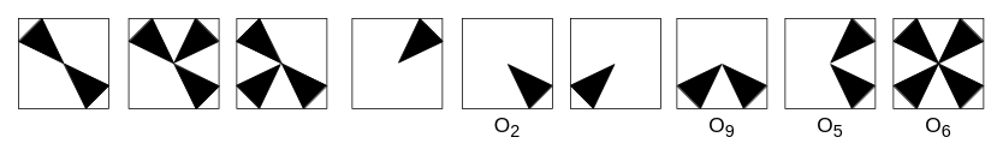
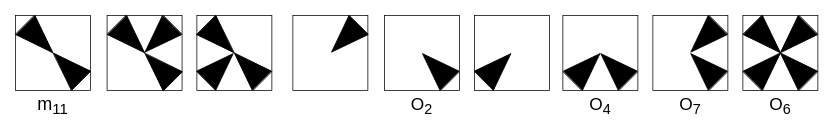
  <mxCell id="0" />
  <mxCell id="1" parent="0" />
  <mxCell id="2" value="" style="group" parent="1" vertex="1" connectable="0"><mxGeometry x="390" y="20" width="100.259" height="100" as="geometry" /></mxCell>
  <mxCell id="3" value="" style="group" parent="2" vertex="1" connectable="0"><mxGeometry width="100.259" height="100" as="geometry" /></mxCell>
  <mxCell id="4" value="" style="whiteSpace=wrap;html=1;aspect=fixed;fillColor=none;" parent="3" vertex="1"><mxGeometry width="100" height="100" as="geometry" /></mxCell>
  <mxCell id="5" value="" style="endArrow=none;html=1;entryX=1;entryY=0.25;entryDx=0;entryDy=0;exitX=0.75;exitY=0;exitDx=0;exitDy=0;" parent="3" source="4" target="4" edge="1"><mxGeometry width="50" height="50" relative="1" as="geometry"><mxPoint x="90" y="210" as="sourcePoint" /><mxPoint x="140" y="160" as="targetPoint" /></mxGeometry></mxCell>
  <mxCell id="6" value="" style="endArrow=none;html=1;entryX=1;entryY=0.25;entryDx=0;entryDy=0;exitX=0;exitY=0.75;exitDx=0;exitDy=0;" parent="3" source="7" target="4" edge="1"><mxGeometry width="50" height="50" relative="1" as="geometry"><mxPoint x="-90" y="260" as="sourcePoint" /><mxPoint x="-40" y="210" as="targetPoint" /></mxGeometry></mxCell>
  <mxCell id="7" value="" style="triangle;whiteSpace=wrap;html=1;fillColor=#000000;rotation=135;" parent="3" vertex="1"><mxGeometry x="44" y="13" width="51" height="36" as="geometry" /></mxCell>
  <mxCell id="8" value="" style="group" parent="1" vertex="1" connectable="0"><mxGeometry x="512.27" y="20" width="100" height="100" as="geometry" /></mxCell>
  <mxCell id="9" value="" style="group" parent="8" vertex="1" connectable="0"><mxGeometry width="100" height="100" as="geometry" /></mxCell>
  <mxCell id="10" value="" style="whiteSpace=wrap;html=1;aspect=fixed;fillColor=none;" parent="9" vertex="1"><mxGeometry width="100" height="100" as="geometry" /></mxCell>
  <mxCell id="11" value="" style="endArrow=none;html=1;entryX=1;entryY=0.75;entryDx=0;entryDy=0;exitX=0.75;exitY=1;exitDx=0;exitDy=0;" parent="9" source="10" target="10" edge="1"><mxGeometry width="50" height="50" relative="1" as="geometry"><mxPoint y="230" as="sourcePoint" /><mxPoint x="50" y="180" as="targetPoint" /></mxGeometry></mxCell>
  <mxCell id="12" value="" style="triangle;whiteSpace=wrap;html=1;fillColor=#000000;rotation=225;" parent="9" vertex="1"><mxGeometry x="43" y="51" width="51" height="36" as="geometry" /></mxCell>
  <mxCell id="13" value="" style="group" parent="1" vertex="1" connectable="0"><mxGeometry x="632.001" y="20" width="100.259" height="100" as="geometry" /></mxCell>
  <mxCell id="14" value="" style="group" parent="13" vertex="1" connectable="0"><mxGeometry width="100.259" height="100" as="geometry" /></mxCell>
  <mxCell id="15" value="" style="whiteSpace=wrap;html=1;aspect=fixed;fillColor=none;" parent="14" vertex="1"><mxGeometry x="0.259" width="100" height="100" as="geometry" /></mxCell>
  <mxCell id="16" value="" style="endArrow=none;html=1;entryX=0.25;entryY=1;entryDx=0;entryDy=0;exitX=0;exitY=0.75;exitDx=0;exitDy=0;" parent="14" source="15" target="15" edge="1"><mxGeometry width="50" height="50" relative="1" as="geometry"><mxPoint x="30.259" y="260" as="sourcePoint" /><mxPoint x="80.259" y="210" as="targetPoint" /></mxGeometry></mxCell>
  <mxCell id="17" value="" style="triangle;whiteSpace=wrap;html=1;fillColor=#000000;rotation=315;" parent="14" vertex="1"><mxGeometry x="5.259" y="51" width="51" height="36" as="geometry" /></mxCell>
  <mxCell id="18" value="" style="group" parent="1" vertex="1" connectable="0"><mxGeometry x="750" y="20" width="100" height="100" as="geometry" /></mxCell>
  <mxCell id="19" value="" style="group" parent="18" vertex="1" connectable="0"><mxGeometry width="100" height="100" as="geometry" /></mxCell>
  <mxCell id="20" value="" style="whiteSpace=wrap;html=1;aspect=fixed;fillColor=none;" parent="19" vertex="1"><mxGeometry width="100" height="100" as="geometry" /></mxCell>
  <mxCell id="21" value="" style="endArrow=none;html=1;entryX=1;entryY=0.75;entryDx=0;entryDy=0;exitX=0.75;exitY=1;exitDx=0;exitDy=0;" parent="19" source="20" target="20" edge="1"><mxGeometry width="50" height="50" relative="1" as="geometry"><mxPoint y="230" as="sourcePoint" /><mxPoint x="50" y="180" as="targetPoint" /></mxGeometry></mxCell>
  <mxCell id="22" value="" style="endArrow=none;html=1;entryX=0.25;entryY=1;entryDx=0;entryDy=0;exitX=0;exitY=0.75;exitDx=0;exitDy=0;" parent="19" source="20" target="20" edge="1"><mxGeometry width="50" height="50" relative="1" as="geometry"><mxPoint x="30" y="260" as="sourcePoint" /><mxPoint x="80" y="210" as="targetPoint" /></mxGeometry></mxCell>
  <mxCell id="23" value="" style="triangle;whiteSpace=wrap;html=1;fillColor=#000000;rotation=315;" parent="19" vertex="1"><mxGeometry x="6" y="51" width="51" height="36" as="geometry" /></mxCell>
  <mxCell id="24" value="" style="triangle;whiteSpace=wrap;html=1;fillColor=#000000;rotation=225;" parent="19" vertex="1"><mxGeometry x="43" y="51" width="51" height="36" as="geometry" /></mxCell>
  <mxCell id="25" value="" style="group" parent="1" vertex="1" connectable="0"><mxGeometry x="870" y="20" width="100" height="100" as="geometry" /></mxCell>
  <mxCell id="26" value="" style="group" parent="25" vertex="1" connectable="0"><mxGeometry width="100" height="100" as="geometry" /></mxCell>
  <mxCell id="27" value="" style="whiteSpace=wrap;html=1;aspect=fixed;fillColor=none;" parent="26" vertex="1"><mxGeometry width="100" height="100" as="geometry" /></mxCell>
  <mxCell id="28" value="" style="endArrow=none;html=1;entryX=1;entryY=0.25;entryDx=0;entryDy=0;exitX=0.75;exitY=0;exitDx=0;exitDy=0;" parent="26" source="27" target="27" edge="1"><mxGeometry width="50" height="50" relative="1" as="geometry"><mxPoint x="90" y="210" as="sourcePoint" /><mxPoint x="140" y="160" as="targetPoint" /></mxGeometry></mxCell>
  <mxCell id="29" value="" style="endArrow=none;html=1;entryX=1;entryY=0.75;entryDx=0;entryDy=0;exitX=0.75;exitY=1;exitDx=0;exitDy=0;" parent="26" source="27" target="27" edge="1"><mxGeometry width="50" height="50" relative="1" as="geometry"><mxPoint y="230" as="sourcePoint" /><mxPoint x="50" y="180" as="targetPoint" /></mxGeometry></mxCell>
  <mxCell id="30" value="" style="triangle;whiteSpace=wrap;html=1;fillColor=#000000;rotation=135;" parent="26" vertex="1"><mxGeometry x="43" y="13" width="51" height="36" as="geometry" /></mxCell>
  <mxCell id="31" value="" style="triangle;whiteSpace=wrap;html=1;fillColor=#000000;rotation=225;" parent="26" vertex="1"><mxGeometry x="43" y="51" width="51" height="36" as="geometry" /></mxCell>
  <mxCell id="32" value="" style="group" parent="1" vertex="1" connectable="0"><mxGeometry x="990" y="20" width="100" height="100" as="geometry" /></mxCell>
  <mxCell id="33" value="" style="group" parent="32" vertex="1" connectable="0"><mxGeometry width="100" height="100" as="geometry" /></mxCell>
  <mxCell id="34" value="" style="whiteSpace=wrap;html=1;aspect=fixed;fillColor=none;" parent="33" vertex="1"><mxGeometry width="100" height="100" as="geometry" /></mxCell>
  <mxCell id="35" value="" style="endArrow=none;html=1;entryX=1;entryY=0.25;entryDx=0;entryDy=0;exitX=0.75;exitY=0;exitDx=0;exitDy=0;" parent="33" source="34" target="34" edge="1"><mxGeometry width="50" height="50" relative="1" as="geometry"><mxPoint x="90" y="210" as="sourcePoint" /><mxPoint x="140" y="160" as="targetPoint" /></mxGeometry></mxCell>
  <mxCell id="36" value="" style="endArrow=none;html=1;entryX=1;entryY=0.75;entryDx=0;entryDy=0;exitX=0.75;exitY=1;exitDx=0;exitDy=0;" parent="33" source="34" target="34" edge="1"><mxGeometry width="50" height="50" relative="1" as="geometry"><mxPoint y="230" as="sourcePoint" /><mxPoint x="50" y="180" as="targetPoint" /></mxGeometry></mxCell>
  <mxCell id="37" value="" style="endArrow=none;html=1;entryX=0.25;entryY=1;entryDx=0;entryDy=0;exitX=0;exitY=0.75;exitDx=0;exitDy=0;" parent="33" source="34" target="34" edge="1"><mxGeometry width="50" height="50" relative="1" as="geometry"><mxPoint x="30" y="260" as="sourcePoint" /><mxPoint x="80" y="210" as="targetPoint" /></mxGeometry></mxCell>
  <mxCell id="38" value="" style="endArrow=none;html=1;entryX=0.25;entryY=0;entryDx=0;entryDy=0;exitX=0;exitY=0.25;exitDx=0;exitDy=0;" parent="33" source="34" target="34" edge="1"><mxGeometry width="50" height="50" relative="1" as="geometry"><mxPoint x="-10" y="270" as="sourcePoint" /><mxPoint x="40" y="220" as="targetPoint" /></mxGeometry></mxCell>
  <mxCell id="39" value="" style="endArrow=none;html=1;entryX=1;entryY=0.25;entryDx=0;entryDy=0;exitX=0;exitY=0.75;exitDx=0;exitDy=0;" parent="33" source="34" target="34" edge="1"><mxGeometry width="50" height="50" relative="1" as="geometry"><mxPoint x="-90" y="260" as="sourcePoint" /><mxPoint x="-40" y="210" as="targetPoint" /></mxGeometry></mxCell>
  <mxCell id="40" value="" style="endArrow=none;html=1;entryX=0.75;entryY=0;entryDx=0;entryDy=0;exitX=0.25;exitY=1;exitDx=0;exitDy=0;" parent="33" source="34" target="34" edge="1"><mxGeometry width="50" height="50" relative="1" as="geometry"><mxPoint x="-20" y="290" as="sourcePoint" /><mxPoint x="30" y="240" as="targetPoint" /></mxGeometry></mxCell>
  <mxCell id="41" value="" style="endArrow=none;html=1;entryX=0.25;entryY=0;entryDx=0;entryDy=0;exitX=0.75;exitY=1;exitDx=0;exitDy=0;" parent="33" source="34" target="34" edge="1"><mxGeometry width="50" height="50" relative="1" as="geometry"><mxPoint x="-170" y="260" as="sourcePoint" /><mxPoint x="-120" y="210" as="targetPoint" /></mxGeometry></mxCell>
  <mxCell id="42" value="" style="endArrow=none;html=1;entryX=0;entryY=0.25;entryDx=0;entryDy=0;exitX=1;exitY=0.75;exitDx=0;exitDy=0;" parent="33" source="34" target="34" edge="1"><mxGeometry width="50" height="50" relative="1" as="geometry"><mxPoint x="-50" y="310" as="sourcePoint" /><mxPoint y="260" as="targetPoint" /></mxGeometry></mxCell>
  <mxCell id="43" value="a" style="triangle;whiteSpace=wrap;html=1;fillColor=#000000;rotation=45;" parent="33" vertex="1"><mxGeometry x="6" y="13" width="51" height="36" as="geometry" /></mxCell>
  <mxCell id="44" value="" style="triangle;whiteSpace=wrap;html=1;fillColor=#000000;rotation=135;" parent="33" vertex="1"><mxGeometry x="43" y="13" width="51" height="36" as="geometry" /></mxCell>
  <mxCell id="45" value="" style="triangle;whiteSpace=wrap;html=1;fillColor=#000000;rotation=315;" parent="33" vertex="1"><mxGeometry x="6" y="51" width="51" height="36" as="geometry" /></mxCell>
  <mxCell id="46" value="" style="triangle;whiteSpace=wrap;html=1;fillColor=#000000;rotation=225;" parent="33" vertex="1"><mxGeometry x="43" y="51" width="51" height="36" as="geometry" /></mxCell>
  <mxCell id="47" value="" style="group" parent="1" vertex="1" connectable="0"><mxGeometry x="20" y="20" width="100" height="100" as="geometry" /></mxCell>
  <mxCell id="48" value="" style="group" parent="47" vertex="1" connectable="0"><mxGeometry width="100" height="100" as="geometry" /></mxCell>
  <mxCell id="49" value="" style="whiteSpace=wrap;html=1;aspect=fixed;fillColor=none;" parent="48" vertex="1"><mxGeometry width="100" height="100" as="geometry" /></mxCell>
  <mxCell id="50" value="" style="endArrow=none;html=1;entryX=1;entryY=0.75;entryDx=0;entryDy=0;exitX=0.75;exitY=1;exitDx=0;exitDy=0;" parent="48" source="49" target="49" edge="1"><mxGeometry width="50" height="50" relative="1" as="geometry"><mxPoint y="230" as="sourcePoint" /><mxPoint x="50" y="180" as="targetPoint" /></mxGeometry></mxCell>
  <mxCell id="51" value="" style="endArrow=none;html=1;entryX=0.25;entryY=0;entryDx=0;entryDy=0;exitX=0;exitY=0.25;exitDx=0;exitDy=0;" parent="48" source="49" target="49" edge="1"><mxGeometry width="50" height="50" relative="1" as="geometry"><mxPoint x="-10" y="270" as="sourcePoint" /><mxPoint x="40" y="220" as="targetPoint" /></mxGeometry></mxCell>
  <mxCell id="52" value="" style="endArrow=none;html=1;entryX=0.25;entryY=0;entryDx=0;entryDy=0;exitX=0.75;exitY=1;exitDx=0;exitDy=0;" parent="48" source="49" target="49" edge="1"><mxGeometry width="50" height="50" relative="1" as="geometry"><mxPoint x="-170" y="260" as="sourcePoint" /><mxPoint x="-120" y="210" as="targetPoint" /></mxGeometry></mxCell>
  <mxCell id="53" value="" style="endArrow=none;html=1;entryX=0;entryY=0.25;entryDx=0;entryDy=0;exitX=1;exitY=0.75;exitDx=0;exitDy=0;" parent="48" source="49" target="49" edge="1"><mxGeometry width="50" height="50" relative="1" as="geometry"><mxPoint x="-50" y="310" as="sourcePoint" /><mxPoint y="260" as="targetPoint" /></mxGeometry></mxCell>
  <mxCell id="54" value="" style="triangle;whiteSpace=wrap;html=1;fillColor=#000000;rotation=45;" parent="48" vertex="1"><mxGeometry x="6" y="13" width="51" height="36" as="geometry" /></mxCell>
  <mxCell id="55" value="" style="triangle;whiteSpace=wrap;html=1;fillColor=#000000;rotation=225;" parent="48" vertex="1"><mxGeometry x="44" y="51" width="51" height="36" as="geometry" /></mxCell>
  <mxCell id="56" value="" style="group" parent="1" vertex="1" connectable="0"><mxGeometry x="142.27" y="20" width="100" height="100" as="geometry" /></mxCell>
  <mxCell id="57" value="" style="group" parent="56" vertex="1" connectable="0"><mxGeometry width="100" height="100" as="geometry" /></mxCell>
  <mxCell id="58" value="" style="whiteSpace=wrap;html=1;aspect=fixed;fillColor=none;" parent="57" vertex="1"><mxGeometry width="100" height="100" as="geometry" /></mxCell>
  <mxCell id="59" value="" style="endArrow=none;html=1;entryX=1;entryY=0.25;entryDx=0;entryDy=0;exitX=0.75;exitY=0;exitDx=0;exitDy=0;" parent="57" source="58" target="58" edge="1"><mxGeometry width="50" height="50" relative="1" as="geometry"><mxPoint x="90" y="210" as="sourcePoint" /><mxPoint x="140" y="160" as="targetPoint" /></mxGeometry></mxCell>
  <mxCell id="60" value="" style="endArrow=none;html=1;entryX=1;entryY=0.75;entryDx=0;entryDy=0;exitX=0.75;exitY=1;exitDx=0;exitDy=0;" parent="57" source="58" target="58" edge="1"><mxGeometry width="50" height="50" relative="1" as="geometry"><mxPoint y="230" as="sourcePoint" /><mxPoint x="50" y="180" as="targetPoint" /></mxGeometry></mxCell>
  <mxCell id="61" value="" style="endArrow=none;html=1;entryX=0.25;entryY=0;entryDx=0;entryDy=0;exitX=0;exitY=0.25;exitDx=0;exitDy=0;" parent="57" source="58" target="58" edge="1"><mxGeometry width="50" height="50" relative="1" as="geometry"><mxPoint x="-10" y="270" as="sourcePoint" /><mxPoint x="40" y="220" as="targetPoint" /></mxGeometry></mxCell>
  <mxCell id="62" value="" style="endArrow=none;html=1;entryX=0.25;entryY=0;entryDx=0;entryDy=0;exitX=0.75;exitY=1;exitDx=0;exitDy=0;" parent="57" source="58" target="58" edge="1"><mxGeometry width="50" height="50" relative="1" as="geometry"><mxPoint x="-170" y="260" as="sourcePoint" /><mxPoint x="-120" y="210" as="targetPoint" /></mxGeometry></mxCell>
  <mxCell id="63" value="" style="endArrow=none;html=1;entryX=0;entryY=0.25;entryDx=0;entryDy=0;exitX=1;exitY=0.75;exitDx=0;exitDy=0;" parent="57" source="58" target="58" edge="1"><mxGeometry width="50" height="50" relative="1" as="geometry"><mxPoint x="-50" y="310" as="sourcePoint" /><mxPoint y="260" as="targetPoint" /></mxGeometry></mxCell>
  <mxCell id="64" value="a" style="triangle;whiteSpace=wrap;html=1;fillColor=#000000;rotation=45;" parent="57" vertex="1"><mxGeometry x="6" y="13" width="51" height="36" as="geometry" /></mxCell>
  <mxCell id="65" value="" style="triangle;whiteSpace=wrap;html=1;fillColor=#000000;rotation=135;" parent="57" vertex="1"><mxGeometry x="43" y="13" width="51" height="36" as="geometry" /></mxCell>
  <mxCell id="66" value="" style="triangle;whiteSpace=wrap;html=1;fillColor=#000000;rotation=225;" parent="57" vertex="1"><mxGeometry x="44" y="52" width="51" height="36" as="geometry" /></mxCell>
  <mxCell id="67" value="" style="group" parent="1" vertex="1" connectable="0"><mxGeometry x="261.741" y="20" width="100.259" height="100" as="geometry" /></mxCell>
  <mxCell id="68" value="" style="group" parent="67" vertex="1" connectable="0"><mxGeometry width="100.259" height="100" as="geometry" /></mxCell>
  <mxCell id="69" value="" style="whiteSpace=wrap;html=1;aspect=fixed;fillColor=none;" parent="68" vertex="1"><mxGeometry x="0.259" width="100" height="100" as="geometry" /></mxCell>
  <mxCell id="70" value="" style="endArrow=none;html=1;entryX=1;entryY=0.75;entryDx=0;entryDy=0;exitX=0.75;exitY=1;exitDx=0;exitDy=0;" parent="68" source="69" target="69" edge="1"><mxGeometry width="50" height="50" relative="1" as="geometry"><mxPoint x="0.259" y="230" as="sourcePoint" /><mxPoint x="50.259" y="180" as="targetPoint" /></mxGeometry></mxCell>
  <mxCell id="71" value="" style="endArrow=none;html=1;entryX=0.25;entryY=1;entryDx=0;entryDy=0;exitX=0;exitY=0.75;exitDx=0;exitDy=0;" parent="68" source="69" target="69" edge="1"><mxGeometry width="50" height="50" relative="1" as="geometry"><mxPoint x="30.259" y="260" as="sourcePoint" /><mxPoint x="80.259" y="210" as="targetPoint" /></mxGeometry></mxCell>
  <mxCell id="72" value="" style="endArrow=none;html=1;entryX=0.25;entryY=0;entryDx=0;entryDy=0;exitX=0;exitY=0.25;exitDx=0;exitDy=0;" parent="68" source="69" target="69" edge="1"><mxGeometry width="50" height="50" relative="1" as="geometry"><mxPoint x="-9.741" y="270" as="sourcePoint" /><mxPoint x="40.259" y="220" as="targetPoint" /></mxGeometry></mxCell>
  <mxCell id="73" value="" style="endArrow=none;html=1;entryX=0.25;entryY=0;entryDx=0;entryDy=0;exitX=0.75;exitY=1;exitDx=0;exitDy=0;" parent="68" source="69" target="69" edge="1"><mxGeometry width="50" height="50" relative="1" as="geometry"><mxPoint x="-169.741" y="260" as="sourcePoint" /><mxPoint x="-119.741" y="210" as="targetPoint" /></mxGeometry></mxCell>
  <mxCell id="74" value="" style="endArrow=none;html=1;entryX=0;entryY=0.25;entryDx=0;entryDy=0;exitX=1;exitY=0.75;exitDx=0;exitDy=0;" parent="68" source="69" target="69" edge="1"><mxGeometry width="50" height="50" relative="1" as="geometry"><mxPoint x="-49.741" y="310" as="sourcePoint" /><mxPoint x="0.259" y="260" as="targetPoint" /></mxGeometry></mxCell>
  <mxCell id="75" value="" style="triangle;whiteSpace=wrap;html=1;fillColor=#000000;rotation=315;" parent="68" vertex="1"><mxGeometry x="5.259" y="51" width="51" height="36" as="geometry" /></mxCell>
  <mxCell id="76" value="" style="triangle;whiteSpace=wrap;html=1;fillColor=#000000;rotation=45;" parent="68" vertex="1"><mxGeometry x="5.259" y="13" width="51" height="36" as="geometry" /></mxCell>
  <mxCell id="77" value="" style="triangle;whiteSpace=wrap;html=1;fillColor=#000000;rotation=225;" parent="68" vertex="1"><mxGeometry x="43.259" y="51" width="51" height="36" as="geometry" /></mxCell>
+ <mxCell id="78" value="&lt;font style=&quot;font-size: 24px&quot;&gt;m&lt;sub&gt;11&lt;/sub&gt;&lt;/font&gt;" style="text;html=1;strokeColor=none;fillColor=none;align=center;verticalAlign=middle;whiteSpace=wrap;rounded=0;" parent="1" vertex="1"><mxGeometry x="50" y="130" width="40" height="20" as="geometry" /></mxCell>
  <mxCell id="79" value="&lt;span style=&quot;font-size: 23px&quot;&gt;O&lt;sub&gt;2&lt;/sub&gt;&lt;/span&gt;" style="text;html=1;strokeColor=none;fillColor=none;align=center;verticalAlign=middle;whiteSpace=wrap;rounded=0;" parent="1" vertex="1"><mxGeometry x="542.27" y="130" width="40" height="20" as="geometry" /></mxCell>
- <mxCell id="80" value="&lt;span style=&quot;font-size: 23px&quot;&gt;O&lt;sub&gt;9&lt;/sub&gt;&lt;/span&gt;" style="text;html=1;strokeColor=none;fillColor=none;align=center;verticalAlign=middle;whiteSpace=wrap;rounded=0;" parent="1" vertex="1"><mxGeometry x="780" y="130" width="40" height="20" as="geometry" /></mxCell>
- <mxCell id="81" value="&lt;span style=&quot;font-size: 23px&quot;&gt;O&lt;sub&gt;5&lt;/sub&gt;&lt;/span&gt;" style="text;html=1;strokeColor=none;fillColor=none;align=center;verticalAlign=middle;whiteSpace=wrap;rounded=0;" parent="1" vertex="1"><mxGeometry x="900" y="130" width="40" height="20" as="geometry" /></mxCell>
+ <mxCell id="80" value="&lt;span style=&quot;font-size: 23px&quot;&gt;O&lt;sub&gt;4&lt;/sub&gt;&lt;/span&gt;" style="text;html=1;strokeColor=none;fillColor=none;align=center;verticalAlign=middle;whiteSpace=wrap;rounded=0;" parent="1" vertex="1"><mxGeometry x="780" y="130" width="40" height="20" as="geometry" /></mxCell>
+ <mxCell id="81" value="&lt;span style=&quot;font-size: 23px&quot;&gt;O&lt;sub&gt;7&lt;/sub&gt;&lt;/span&gt;" style="text;html=1;strokeColor=none;fillColor=none;align=center;verticalAlign=middle;whiteSpace=wrap;rounded=0;" parent="1" vertex="1"><mxGeometry x="900" y="130" width="40" height="20" as="geometry" /></mxCell>
  <mxCell id="82" value="&lt;span style=&quot;font-size: 23px&quot;&gt;O&lt;sub&gt;6&lt;/sub&gt;&lt;/span&gt;" style="text;html=1;strokeColor=none;fillColor=none;align=center;verticalAlign=middle;whiteSpace=wrap;rounded=0;" parent="1" vertex="1"><mxGeometry x="1020" y="130" width="40" height="20" as="geometry" /></mxCell>
